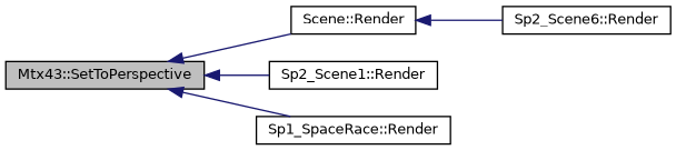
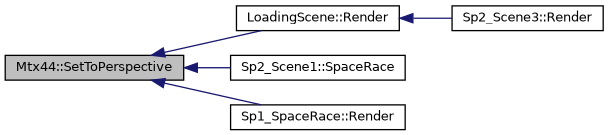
  digraph {
    rankdir=LR
    node [color=black fontname=Helvetica fontsize=10 shape=record]
    edge [color=midnightblue dir=back fontname=Helvetica fontsize=10 labelfontname=Helvetica labelfontsize=10 style=solid]
-   n1 [fillcolor=grey75 fontcolor=black height=0.2 label="Mtx43::SetToPerspective" style=filled width=0.4]
-   n2 [height=0.2 label="Scene::Render" width=0.4]
-   n3 [height=0.2 label="Sp2_Scene1::Render" width=0.4]
+   n1 [fillcolor=grey75 fontcolor=black height=0.2 label="Mtx44::SetToPerspective" style=filled width=0.4]
+   n2 [height=0.2 label="LoadingScene::Render" width=0.4]
+   n3 [height=0.2 label="Sp2_Scene1::SpaceRace" width=0.4]
    n4 [height=0.2 label="Sp1_SpaceRace::Render" width=0.4]
-   n5 [height=0.2 label="Sp2_Scene6::Render" width=0.4]
+   n5 [height=0.2 label="Sp2_Scene3::Render" width=0.4]
    n1 -> n2
    n1 -> n3
    n1 -> n4
    n2 -> n5
  }
